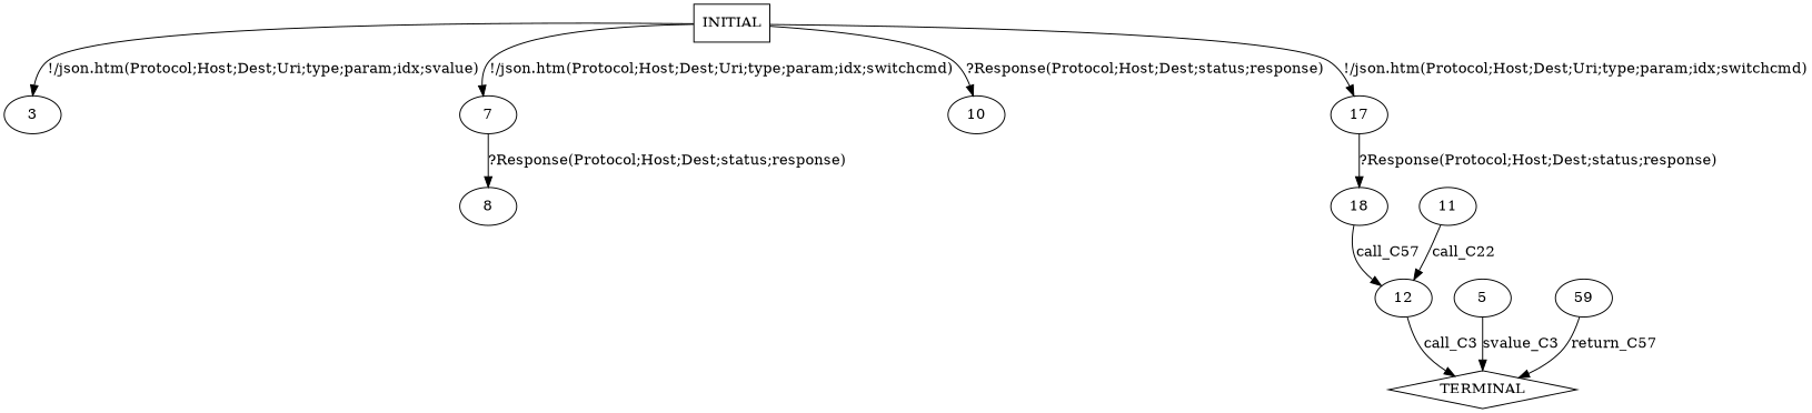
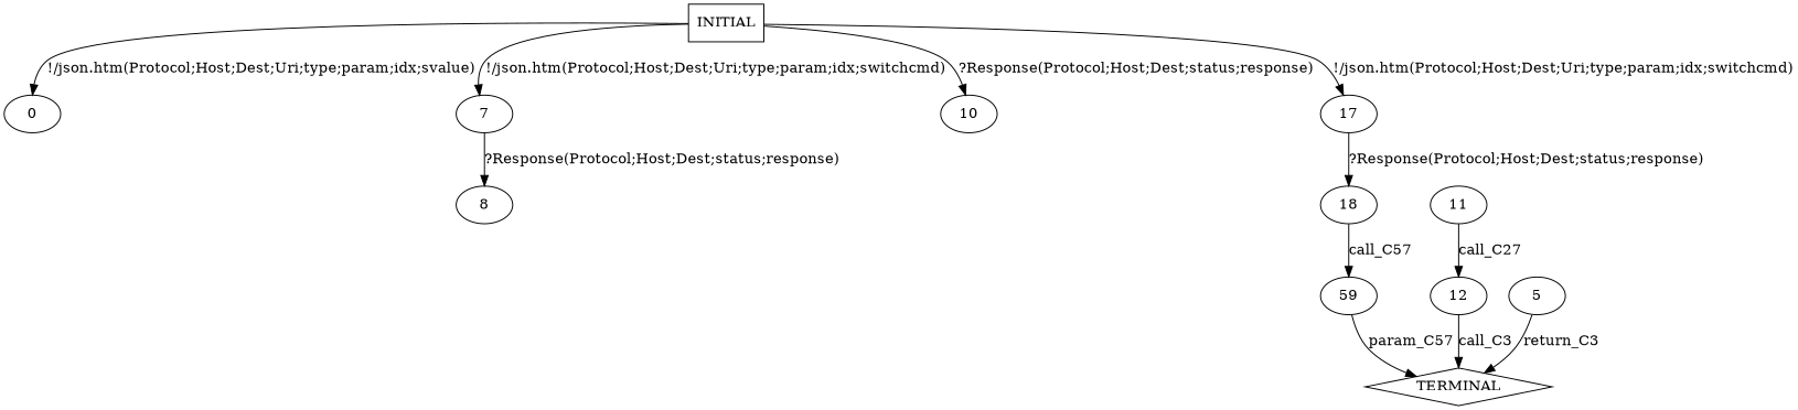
  digraph {
    n1 [label=INITIAL shape=box]
-   n2 [label=3]
+   n2 [label=0]
    n3 [label=7]
    n4 [label=10]
    n5 [label=17]
    n6 [label=8]
    n7 [label=11]
    n8 [label=12]
    n9 [label=18]
    n10 [label=TERMINAL shape=diamond]
    n11 [label=5]
    n12 [label=59]
    n1 -> n2 [label="!/json.htm(Protocol;Host;Dest;Uri;type;param;idx;svalue)"]
    n1 -> n3 [label="!/json.htm(Protocol;Host;Dest;Uri;type;param;idx;switchcmd)"]
    n1 -> n4 [label="?Response(Protocol;Host;Dest;status;response)"]
    n1 -> n5 [label="!/json.htm(Protocol;Host;Dest;Uri;type;param;idx;switchcmd)"]
    n3 -> n6 [label="?Response(Protocol;Host;Dest;status;response)"]
    n5 -> n9 [label="?Response(Protocol;Host;Dest;status;response)"]
-   n7 -> n8 [label=call_C22]
+   n7 -> n8 [label=call_C27]
    n8 -> n10 [label=call_C3]
-   n9 -> n8 [label=call_C57]
-   n11 -> n10 [label=svalue_C3]
-   n12 -> n10 [label=return_C57]
+   n9 -> n12 [label=call_C57]
+   n11 -> n10 [label=return_C3]
+   n12 -> n10 [label=param_C57]
  }
